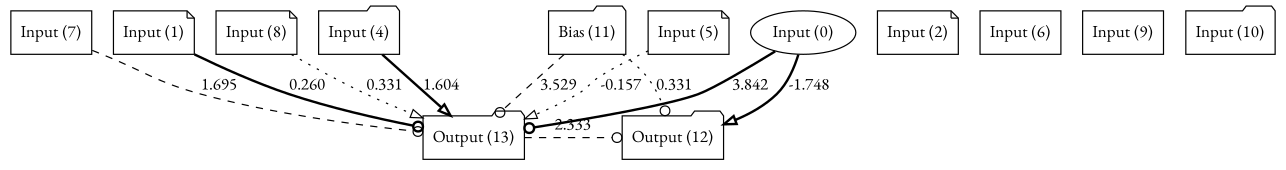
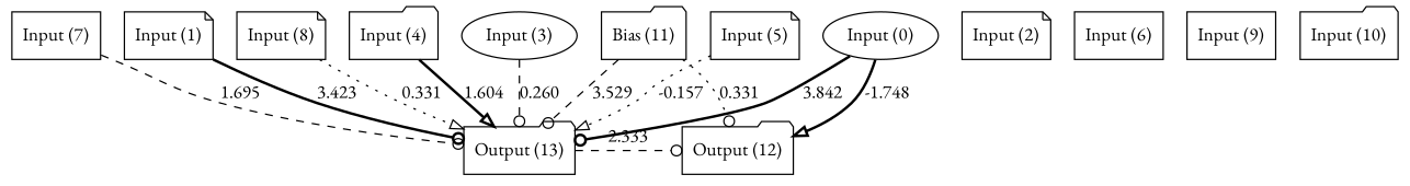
  digraph {
    fontname="EB Garamond"
    node [fontname="EB Garamond" shape=folder]
    edge [arrowhead=odot fontname="EB Garamond" style=dashed]
    n1 [label="Bias (11)"]
    n2 [label="Input (0)" shape=ellipse]
    n3 [label="Input (1)" shape=note]
    n4 [label="Input (2)" shape=note]
+   n5 [label="Input (3)" shape=ellipse]
    n6 [label="Input (4)"]
    n7 [label="Input (5)" shape=note]
    n8 [label="Input (6)" shape=box]
    n9 [label="Input (7)" shape=box]
    n10 [label="Input (8)" shape=note]
    n11 [label="Input (9)" shape=box]
    n12 [label="Input (10)"]
    n13 [label="Output (12)"]
    n14 [label="Output (13)"]
    subgraph sub_1 {
      rank=same
      n1
      n2
      n3
      n4
+     n5
      n6
      n7
      n8
      n9
      n10
      n11
      n12
    }
    subgraph sub_2 {
      rank=same
      n13
      n14
    }
    n1 -> n13 [label=0.331 style=dotted]
    n1 -> n14 [label=3.529]
    n2 -> n13 [arrowhead=onormal label=-1.748 style=bold]
    n2 -> n14 [label=3.842 style=bold]
-   n3 -> n14 [label=0.260 style=bold]
+   n3 -> n14 [label=3.423 style=bold]
+   n5 -> n14 [label=0.260]
    n6 -> n14 [arrowhead=onormal label=1.604 style=bold]
    n7 -> n14 [arrowhead=onormal label=-0.157 style=dotted]
    n9 -> n14 [label=1.695]
    n10 -> n14 [arrowhead=onormal label=0.331 style=dotted]
    n14 -> n13 [label=2.333]
  }
